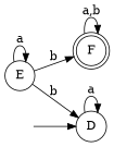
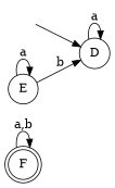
  digraph {
    rankdir=LR
    node [shape=circle]
    F [shape=doublecircle]
    " " [color=white width=0]
    D
    E
    F -> F [label="a,b"]
    " " -> D
    D -> D [label=a]
-   E -> F [label=b]
    E -> D [label=b]
    E -> E [label=a]
  }
